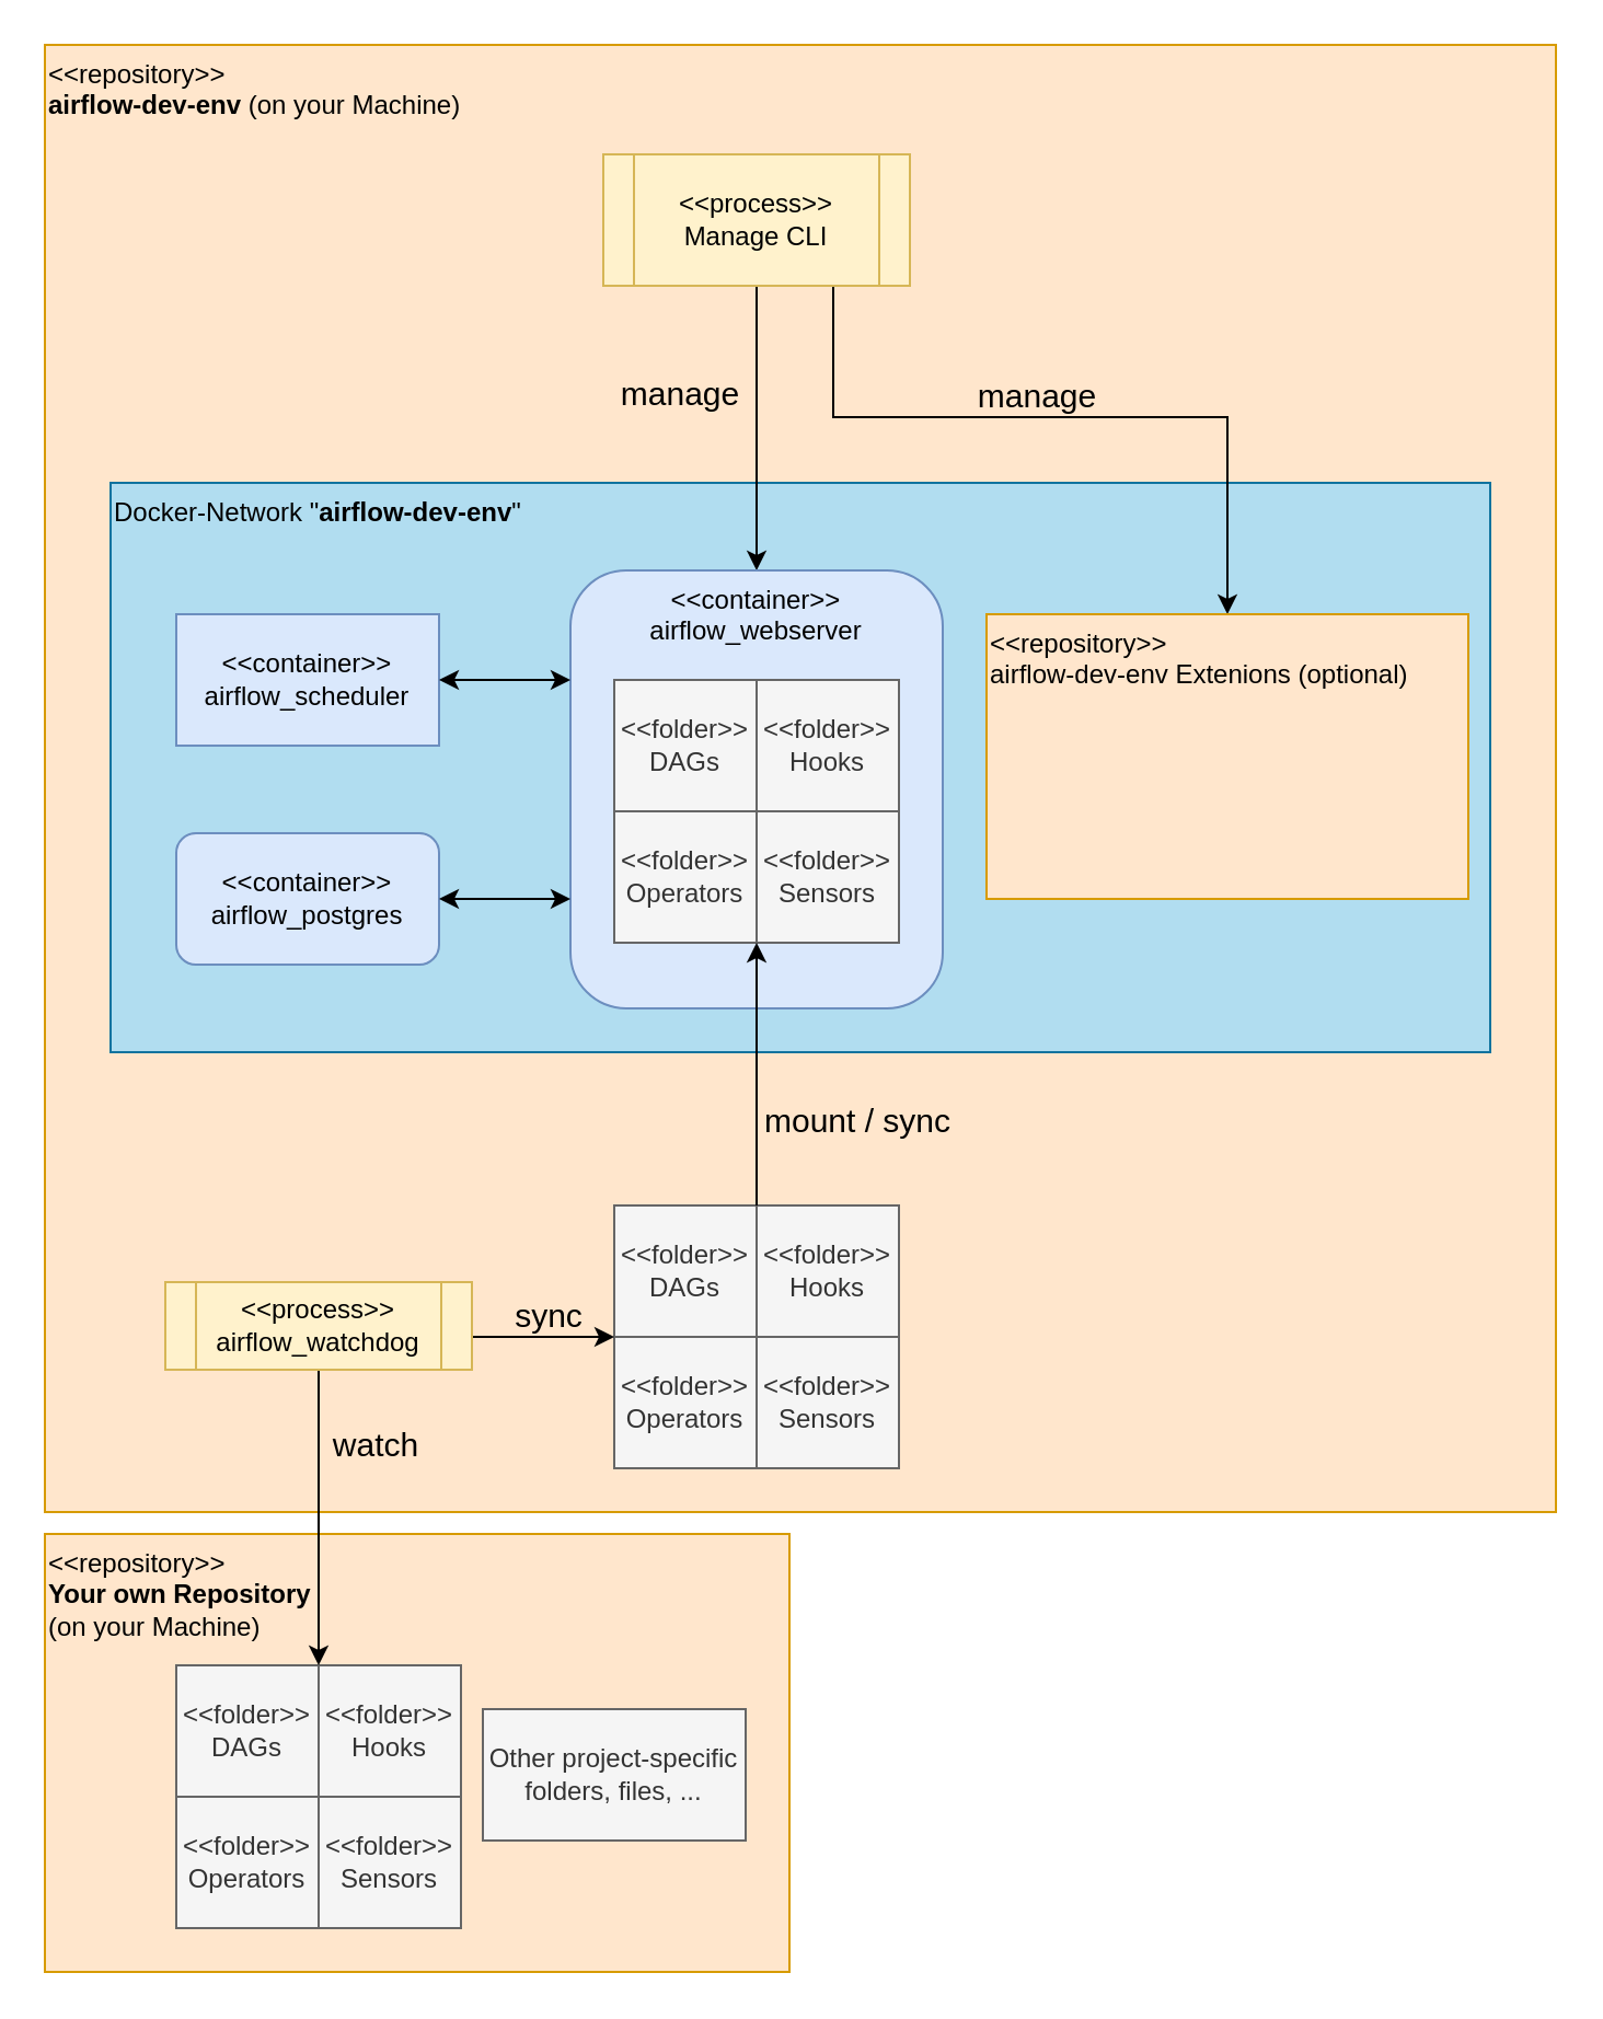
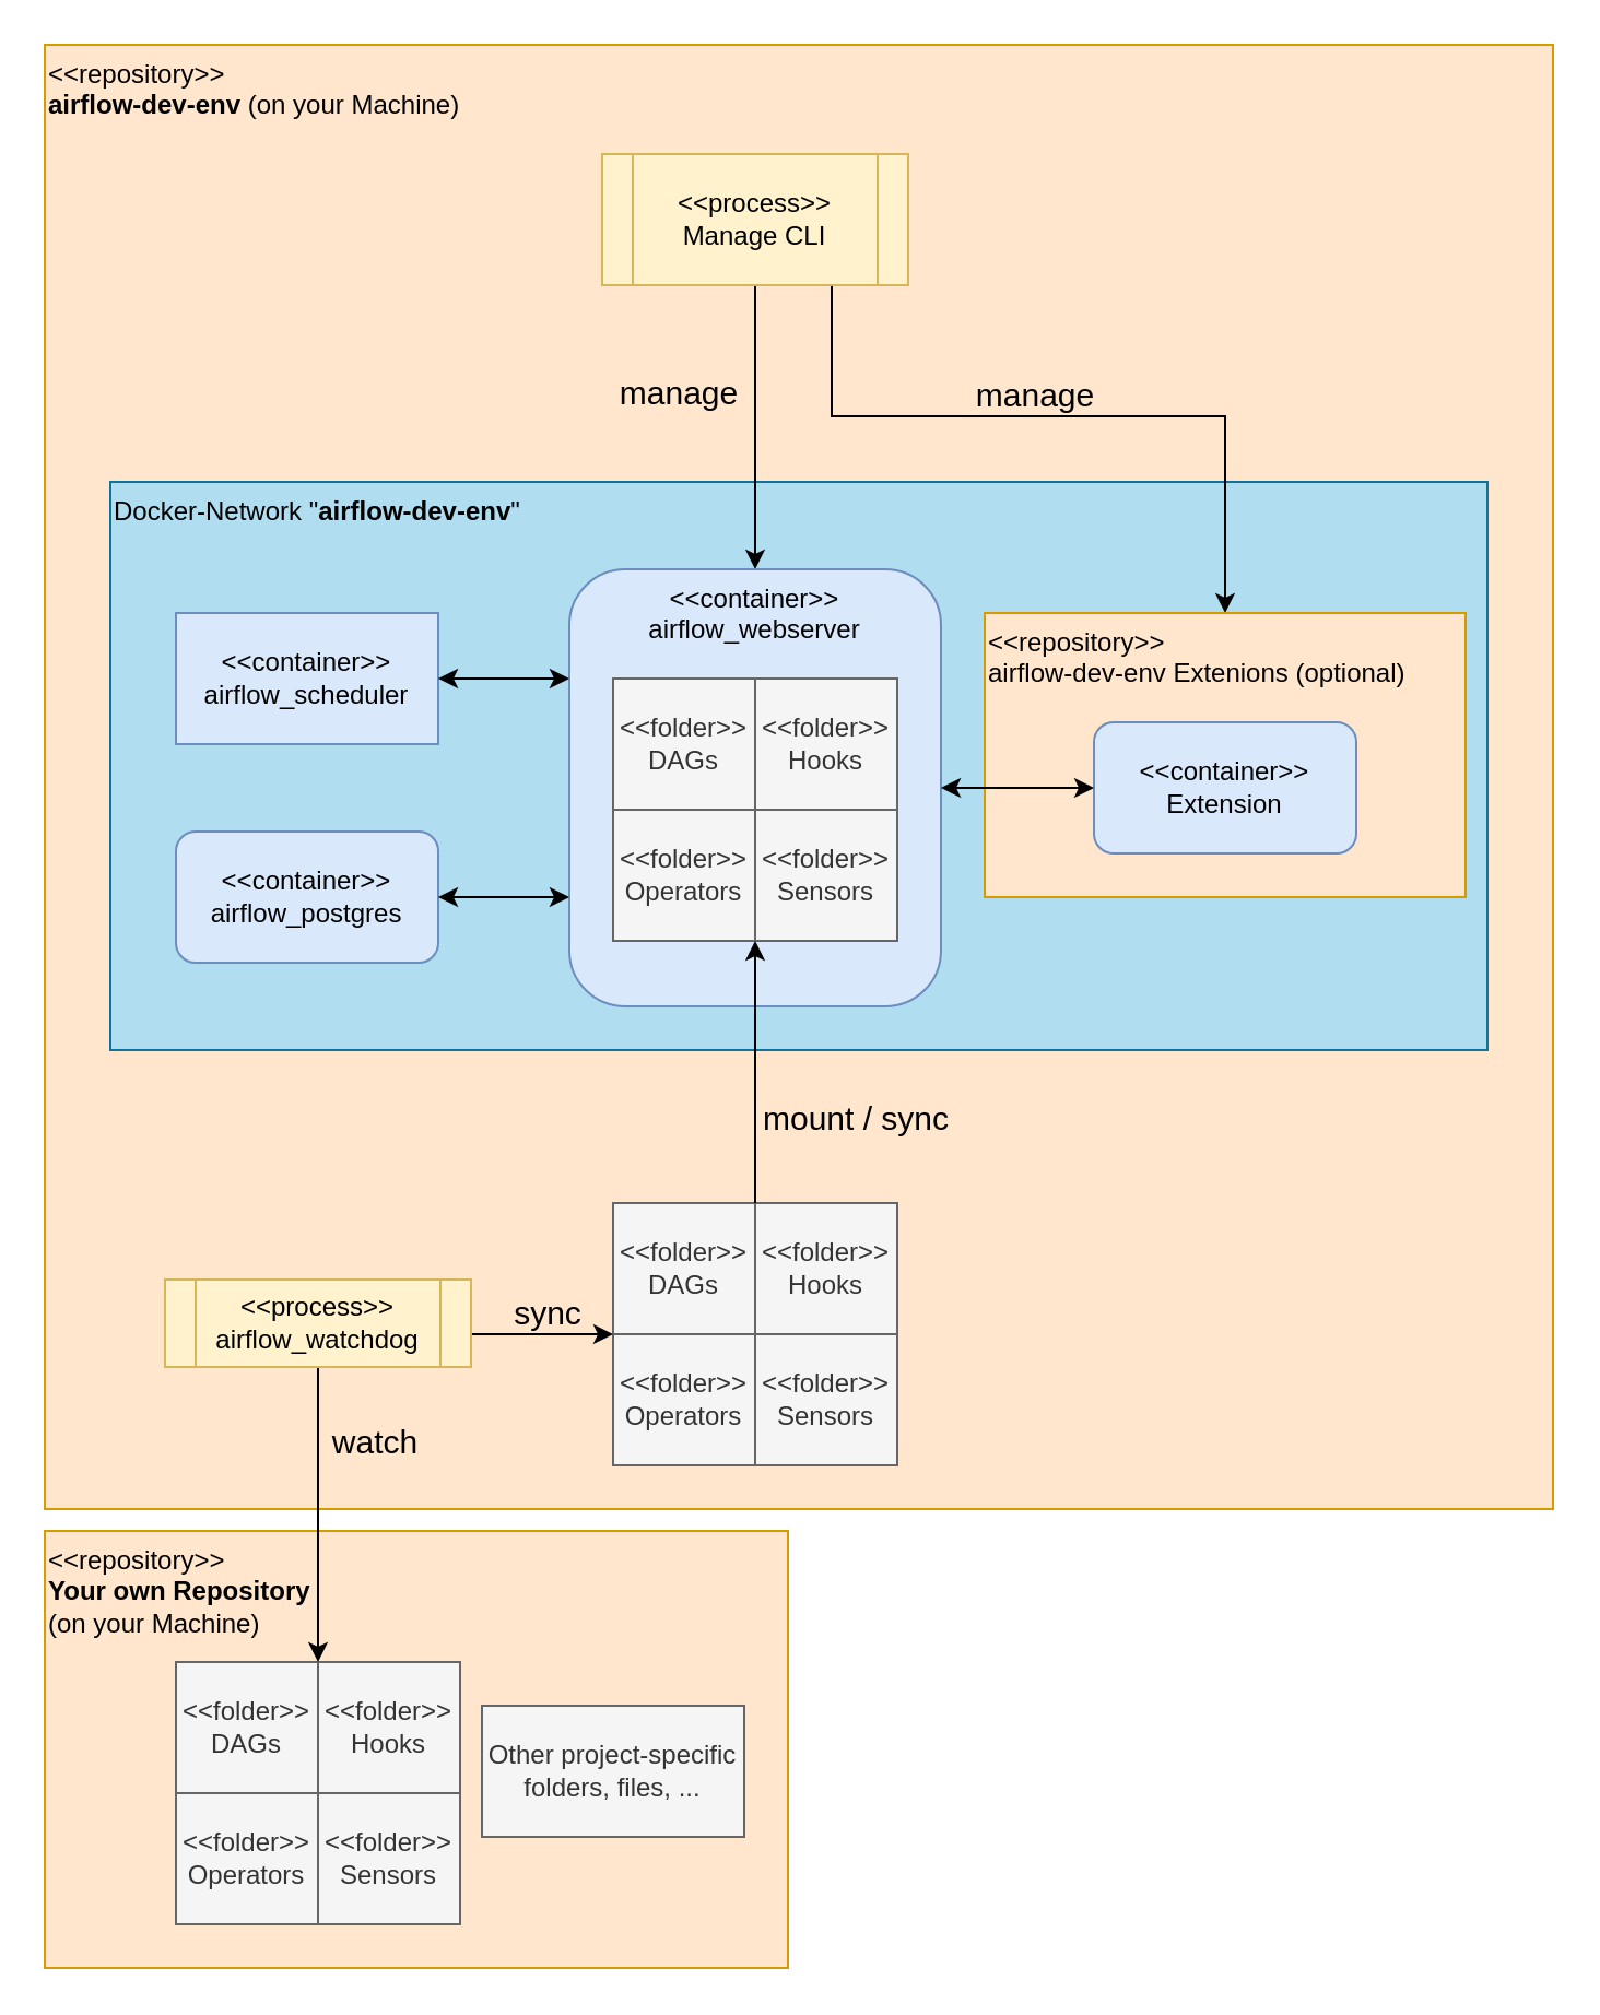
  <mxCell id="0" />
  <mxCell id="1" parent="0" />
  <mxCell id="2" value="&amp;lt;&amp;lt;repository&amp;gt;&amp;gt;&lt;br&gt;&lt;div&gt;&lt;b&gt;airflow-dev-env&lt;/b&gt; (on your Machine)&lt;/div&gt;" style="rounded=0;whiteSpace=wrap;html=1;align=left;verticalAlign=top;fillColor=#ffe6cc;strokeColor=#d79b00;" vertex="1" parent="1"><mxGeometry x="20" y="20" width="690" height="670" as="geometry" /></mxCell>
  <mxCell id="3" value="Docker-Network &quot;&lt;span class=&quot;pl-s&quot;&gt;&lt;b&gt;airflow-dev-env&lt;/b&gt;&quot;&lt;/span&gt;" style="rounded=0;whiteSpace=wrap;html=1;align=left;verticalAlign=top;fillColor=#b1ddf0;strokeColor=#10739e;" vertex="1" parent="1"><mxGeometry x="50" y="220" width="630" height="260" as="geometry" /></mxCell>
  <mxCell id="4" value="&lt;div&gt;&amp;lt;&amp;lt;container&amp;gt;&amp;gt;&lt;/div&gt;&lt;div&gt;&lt;span class=&quot;pl-s&quot;&gt;&lt;span class=&quot;pl-pds&quot;&gt;&lt;/span&gt;airflow_scheduler&lt;/span&gt;&lt;/div&gt;" style="whiteSpace=wrap;html=1;align=center;fillColor=#dae8fc;strokeColor=#6c8ebf;rounded=0;" vertex="1" parent="1"><mxGeometry x="80" y="280" width="120" height="60" as="geometry" /></mxCell>
  <mxCell id="5" value="&lt;div&gt;&amp;lt;&amp;lt;container&amp;gt;&amp;gt;&lt;/div&gt;&lt;div&gt;&lt;span class=&quot;pl-s&quot;&gt;&lt;span class=&quot;pl-pds&quot;&gt;&lt;/span&gt;airflow_postgres&lt;/span&gt;&lt;/div&gt;" style="rounded=1;whiteSpace=wrap;html=1;align=center;fillColor=#dae8fc;strokeColor=#6c8ebf;" vertex="1" parent="1"><mxGeometry x="80" y="380" width="120" height="60" as="geometry" /></mxCell>
  <mxCell id="6" value="DAGs" style="rounded=0;whiteSpace=wrap;html=1;align=center;" vertex="1" parent="1"><mxGeometry x="280" y="550" width="65" height="60" as="geometry" /></mxCell>
  <mxCell id="7" value="Hooks" style="rounded=0;whiteSpace=wrap;html=1;align=center;" vertex="1" parent="1"><mxGeometry x="345" y="550" width="65" height="60" as="geometry" /></mxCell>
  <mxCell id="8" value="Operators" style="rounded=0;whiteSpace=wrap;html=1;align=center;" vertex="1" parent="1"><mxGeometry x="280" y="610" width="65" height="60" as="geometry" /></mxCell>
  <mxCell id="9" value="" style="group;fillColor=#f5f5f5;strokeColor=#666666;fontColor=#333333;" vertex="1" connectable="0" parent="1"><mxGeometry x="280" y="550" width="130" height="120" as="geometry" /></mxCell>
  <mxCell id="10" value="" style="group" vertex="1" connectable="0" parent="9"><mxGeometry width="130" height="120" as="geometry" /></mxCell>
  <mxCell id="11" value="&amp;lt;&amp;lt;folder&amp;gt;&amp;gt;&lt;div&gt;Sensors&lt;/div&gt;" style="rounded=0;whiteSpace=wrap;html=1;align=center;fillColor=#f5f5f5;strokeColor=#666666;fontColor=#333333;" vertex="1" parent="10"><mxGeometry x="65" y="60" width="65" height="60" as="geometry" /></mxCell>
  <mxCell id="12" value="&amp;lt;&amp;lt;folder&amp;gt;&amp;gt;&lt;div&gt;DAGs&lt;/div&gt;" style="rounded=0;whiteSpace=wrap;html=1;align=center;fillColor=#f5f5f5;strokeColor=#666666;fontColor=#333333;" vertex="1" parent="10"><mxGeometry width="65" height="60" as="geometry" /></mxCell>
  <mxCell id="13" value="&amp;lt;&amp;lt;folder&amp;gt;&amp;gt;&lt;div&gt;Hooks&lt;/div&gt;" style="rounded=0;whiteSpace=wrap;html=1;align=center;fillColor=#f5f5f5;strokeColor=#666666;fontColor=#333333;" vertex="1" parent="10"><mxGeometry x="65" width="65" height="60" as="geometry" /></mxCell>
  <mxCell id="14" value="&amp;lt;&amp;lt;folder&amp;gt;&amp;gt;&lt;div&gt;Operators&lt;/div&gt;" style="rounded=0;whiteSpace=wrap;html=1;align=center;fillColor=#f5f5f5;strokeColor=#666666;fontColor=#333333;" vertex="1" parent="10"><mxGeometry y="60" width="65" height="60" as="geometry" /></mxCell>
  <mxCell id="15" value="&amp;lt;&amp;lt;repository&amp;gt;&amp;gt;&lt;br&gt;&lt;div&gt;&lt;b&gt;Your own Repository&lt;/b&gt;&lt;br&gt;&lt;/div&gt;&lt;div&gt;(on your Machine)&lt;/div&gt;" style="rounded=0;whiteSpace=wrap;html=1;align=left;verticalAlign=top;fillColor=#ffe6cc;strokeColor=#d79b00;" vertex="1" parent="1"><mxGeometry x="20" y="700" width="340" height="200" as="geometry" /></mxCell>
  <mxCell id="16" value="" style="group" vertex="1" connectable="0" parent="1"><mxGeometry x="80" y="760" width="130" height="120" as="geometry" /></mxCell>
  <mxCell id="17" value="&amp;lt;&amp;lt;folder&amp;gt;&amp;gt;&lt;div&gt;Sensors&lt;/div&gt;" style="rounded=0;whiteSpace=wrap;html=1;align=center;fillColor=#f5f5f5;strokeColor=#666666;fontColor=#333333;" vertex="1" parent="16"><mxGeometry x="65" y="60" width="65" height="60" as="geometry" /></mxCell>
  <mxCell id="18" value="&lt;div&gt;&amp;lt;&amp;lt;folder&amp;gt;&amp;gt;&lt;/div&gt;&lt;div&gt;DAGs&lt;/div&gt;" style="rounded=0;whiteSpace=wrap;html=1;align=center;fillColor=#f5f5f5;strokeColor=#666666;fontColor=#333333;" vertex="1" parent="16"><mxGeometry width="65" height="60" as="geometry" /></mxCell>
  <mxCell id="19" value="&lt;div&gt;&amp;lt;&amp;lt;folder&amp;gt;&amp;gt;&lt;/div&gt;&lt;div&gt;Hooks&lt;/div&gt;" style="rounded=0;whiteSpace=wrap;html=1;align=center;fillColor=#f5f5f5;strokeColor=#666666;fontColor=#333333;" vertex="1" parent="16"><mxGeometry x="65" width="65" height="60" as="geometry" /></mxCell>
  <mxCell id="20" value="&amp;lt;&amp;lt;folder&amp;gt;&amp;gt;&lt;div&gt;Operators&lt;/div&gt;" style="rounded=0;whiteSpace=wrap;html=1;align=center;fillColor=#f5f5f5;strokeColor=#666666;fontColor=#333333;" vertex="1" parent="16"><mxGeometry y="60" width="65" height="60" as="geometry" /></mxCell>
  <mxCell id="21" value="sync" style="edgeStyle=orthogonalEdgeStyle;rounded=0;orthogonalLoop=1;jettySize=auto;html=1;exitX=1;exitY=0.5;exitDx=0;exitDy=0;entryX=0;entryY=1;entryDx=0;entryDy=0;labelBackgroundColor=none;fontSize=15;" edge="1" parent="1" source="24" target="12"><mxGeometry x="0.143" y="10" relative="1" as="geometry"><Array as="points"><mxPoint x="215" y="610" /></Array><mxPoint as="offset" /></mxGeometry></mxCell>
  <mxCell id="22" style="edgeStyle=orthogonalEdgeStyle;rounded=0;orthogonalLoop=1;jettySize=auto;html=1;exitX=0.5;exitY=1;exitDx=0;exitDy=0;entryX=0;entryY=0;entryDx=0;entryDy=0;" edge="1" parent="1" source="24" target="19"><mxGeometry relative="1" as="geometry"><Array as="points"><mxPoint x="145" y="680" /><mxPoint x="145" y="680" /></Array></mxGeometry></mxCell>
  <mxCell id="23" value="watch" style="edgeLabel;html=1;align=center;verticalAlign=middle;resizable=0;points=[];labelBackgroundColor=none;fontSize=15;" vertex="1" connectable="0" parent="22"><mxGeometry x="-0.122" y="1" relative="1" as="geometry"><mxPoint x="24" y="-25.59" as="offset" /></mxGeometry></mxCell>
  <mxCell id="24" value="&amp;lt;&amp;lt;process&amp;gt;&amp;gt;&lt;br&gt;&lt;div&gt;airflow_watchdog&lt;/div&gt;" style="shape=process;whiteSpace=wrap;html=1;backgroundOutline=1;align=center;fillColor=#fff2cc;strokeColor=#d6b656;" vertex="1" parent="1"><mxGeometry x="75" y="585" width="140" height="40" as="geometry" /></mxCell>
  <mxCell id="25" style="edgeStyle=orthogonalEdgeStyle;rounded=0;orthogonalLoop=1;jettySize=auto;html=1;exitX=0.75;exitY=1;exitDx=0;exitDy=0;entryX=0.5;entryY=0;entryDx=0;entryDy=0;" edge="1" parent="1" source="28" target="31"><mxGeometry relative="1" as="geometry"><Array as="points"><mxPoint x="385" y="190" /><mxPoint x="500" y="190" /></Array></mxGeometry></mxCell>
  <mxCell id="26" value="manage" style="edgeLabel;html=1;align=center;verticalAlign=middle;resizable=0;points=[];labelBackgroundColor=none;fontSize=15;" vertex="1" connectable="0" parent="25"><mxGeometry x="-0.116" relative="1" as="geometry"><mxPoint x="6.82" y="-10.06" as="offset" /></mxGeometry></mxCell>
  <mxCell id="27" value="manage" style="edgeStyle=orthogonalEdgeStyle;rounded=0;orthogonalLoop=1;jettySize=auto;html=1;exitX=0.5;exitY=1;exitDx=0;exitDy=0;entryX=0.5;entryY=0;entryDx=0;entryDy=0;labelBackgroundColor=none;fontSize=15;" edge="1" parent="1" source="28" target="34"><mxGeometry x="-0.23" y="-35" relative="1" as="geometry"><Array as="points"><mxPoint x="345" y="180" /><mxPoint x="345" y="180" /></Array><mxPoint y="-1" as="offset" /></mxGeometry></mxCell>
  <mxCell id="28" value="&amp;lt;&amp;lt;process&amp;gt;&amp;gt;&lt;div&gt;Manage CLI&lt;/div&gt;" style="shape=process;whiteSpace=wrap;html=1;backgroundOutline=1;align=center;fillColor=#fff2cc;strokeColor=#d6b656;" vertex="1" parent="1"><mxGeometry x="275" y="70" width="140" height="60" as="geometry" /></mxCell>
  <mxCell id="29" value="Other project-specific folders, files, ..." style="rounded=0;whiteSpace=wrap;html=1;align=center;fillColor=#f5f5f5;strokeColor=#666666;fontColor=#333333;" vertex="1" parent="1"><mxGeometry x="220" y="780" width="120" height="60" as="geometry" /></mxCell>
  <mxCell id="30" value="" style="group" vertex="1" connectable="0" parent="1"><mxGeometry x="450" y="280" width="220" height="130" as="geometry" /></mxCell>
  <mxCell id="31" value="&amp;lt;&amp;lt;repository&amp;gt;&amp;gt;&lt;div&gt;airflow-dev-env Extenions (optional)&lt;/div&gt;" style="rounded=0;whiteSpace=wrap;html=1;align=left;verticalAlign=top;fillColor=#ffe6cc;strokeColor=#d79b00;" vertex="1" parent="30"><mxGeometry width="220" height="130" as="geometry" /></mxCell>
+ <mxCell id="32" value="&lt;div&gt;&amp;lt;&amp;lt;container&amp;gt;&amp;gt;&lt;/div&gt;&lt;div&gt;&lt;span class=&quot;pl-s&quot;&gt;Extension&lt;br&gt;&lt;/span&gt;&lt;/div&gt;" style="rounded=1;whiteSpace=wrap;html=1;align=center;fillColor=#dae8fc;strokeColor=#6c8ebf;" vertex="1" parent="30"><mxGeometry x="50" y="50" width="120" height="60" as="geometry" /></mxCell>
  <mxCell id="33" value="" style="group" vertex="1" connectable="0" parent="1"><mxGeometry x="260" y="260" width="170" height="200" as="geometry" /></mxCell>
  <mxCell id="34" value="&lt;div&gt;&amp;lt;&amp;lt;container&amp;gt;&amp;gt;&lt;/div&gt;&lt;div&gt;&lt;span class=&quot;pl-s&quot;&gt;&lt;span class=&quot;pl-pds&quot;&gt;&lt;/span&gt;airflow_webserver&lt;/span&gt;&lt;/div&gt;" style="rounded=1;whiteSpace=wrap;html=1;align=center;verticalAlign=top;fillColor=#dae8fc;strokeColor=#6c8ebf;" vertex="1" parent="33"><mxGeometry width="170" height="200" as="geometry" /></mxCell>
  <mxCell id="35" value="" style="group;fillColor=#f5f5f5;strokeColor=#666666;fontColor=#333333;" vertex="1" connectable="0" parent="33"><mxGeometry x="20" y="50" width="130" height="120" as="geometry" /></mxCell>
  <mxCell id="36" value="&amp;lt;&amp;lt;folder&amp;gt;&amp;gt;&lt;div&gt;DAGs&lt;/div&gt;" style="rounded=0;whiteSpace=wrap;html=1;align=center;fillColor=#f5f5f5;strokeColor=#666666;fontColor=#333333;" vertex="1" parent="35"><mxGeometry width="65" height="60" as="geometry" /></mxCell>
  <mxCell id="37" value="&amp;lt;&amp;lt;folder&amp;gt;&amp;gt;&lt;div&gt;Hooks&lt;/div&gt;" style="rounded=0;whiteSpace=wrap;html=1;align=center;fillColor=#f5f5f5;strokeColor=#666666;fontColor=#333333;" vertex="1" parent="35"><mxGeometry x="65" width="65" height="60" as="geometry" /></mxCell>
  <mxCell id="38" value="&amp;lt;&amp;lt;folder&amp;gt;&amp;gt;&lt;div&gt;Operators&lt;/div&gt;" style="rounded=0;whiteSpace=wrap;html=1;align=center;fillColor=#f5f5f5;strokeColor=#666666;fontColor=#333333;" vertex="1" parent="35"><mxGeometry y="60" width="65" height="60" as="geometry" /></mxCell>
  <mxCell id="39" value="&amp;lt;&amp;lt;folder&amp;gt;&amp;gt;&lt;div&gt;Sensors&lt;/div&gt;" style="rounded=0;whiteSpace=wrap;html=1;align=center;fillColor=#f5f5f5;strokeColor=#666666;fontColor=#333333;" vertex="1" parent="35"><mxGeometry x="65" y="60" width="65" height="60" as="geometry" /></mxCell>
  <mxCell id="40" style="edgeStyle=orthogonalEdgeStyle;rounded=0;orthogonalLoop=1;jettySize=auto;html=1;exitX=0;exitY=0.25;exitDx=0;exitDy=0;entryX=1;entryY=0.5;entryDx=0;entryDy=0;labelBackgroundColor=none;fontSize=15;startArrow=classic;startFill=1;" edge="1" parent="1" source="34" target="4"><mxGeometry relative="1" as="geometry" /></mxCell>
  <mxCell id="41" style="edgeStyle=orthogonalEdgeStyle;rounded=0;orthogonalLoop=1;jettySize=auto;html=1;exitX=0;exitY=0.75;exitDx=0;exitDy=0;entryX=1;entryY=0.5;entryDx=0;entryDy=0;labelBackgroundColor=none;startArrow=classic;startFill=1;fontSize=15;" edge="1" parent="1" source="34" target="5"><mxGeometry relative="1" as="geometry" /></mxCell>
+ <mxCell id="42" style="edgeStyle=orthogonalEdgeStyle;rounded=0;orthogonalLoop=1;jettySize=auto;html=1;exitX=1;exitY=0.5;exitDx=0;exitDy=0;entryX=0;entryY=0.5;entryDx=0;entryDy=0;labelBackgroundColor=none;startArrow=classic;startFill=1;fontSize=15;" edge="1" parent="1" source="34" target="32"><mxGeometry relative="1" as="geometry" /></mxCell>
  <mxCell id="43" style="edgeStyle=orthogonalEdgeStyle;rounded=0;orthogonalLoop=1;jettySize=auto;html=1;exitX=0;exitY=0;exitDx=0;exitDy=0;entryX=0;entryY=1;entryDx=0;entryDy=0;" edge="1" parent="1" source="13" target="39"><mxGeometry relative="1" as="geometry" /></mxCell>
  <mxCell id="44" value="mount / sync" style="edgeLabel;html=1;align=center;verticalAlign=middle;resizable=0;points=[];labelBackgroundColor=none;fontSize=15;" vertex="1" connectable="0" parent="43"><mxGeometry x="-0.3" relative="1" as="geometry"><mxPoint x="45" y="2.35" as="offset" /></mxGeometry></mxCell>
